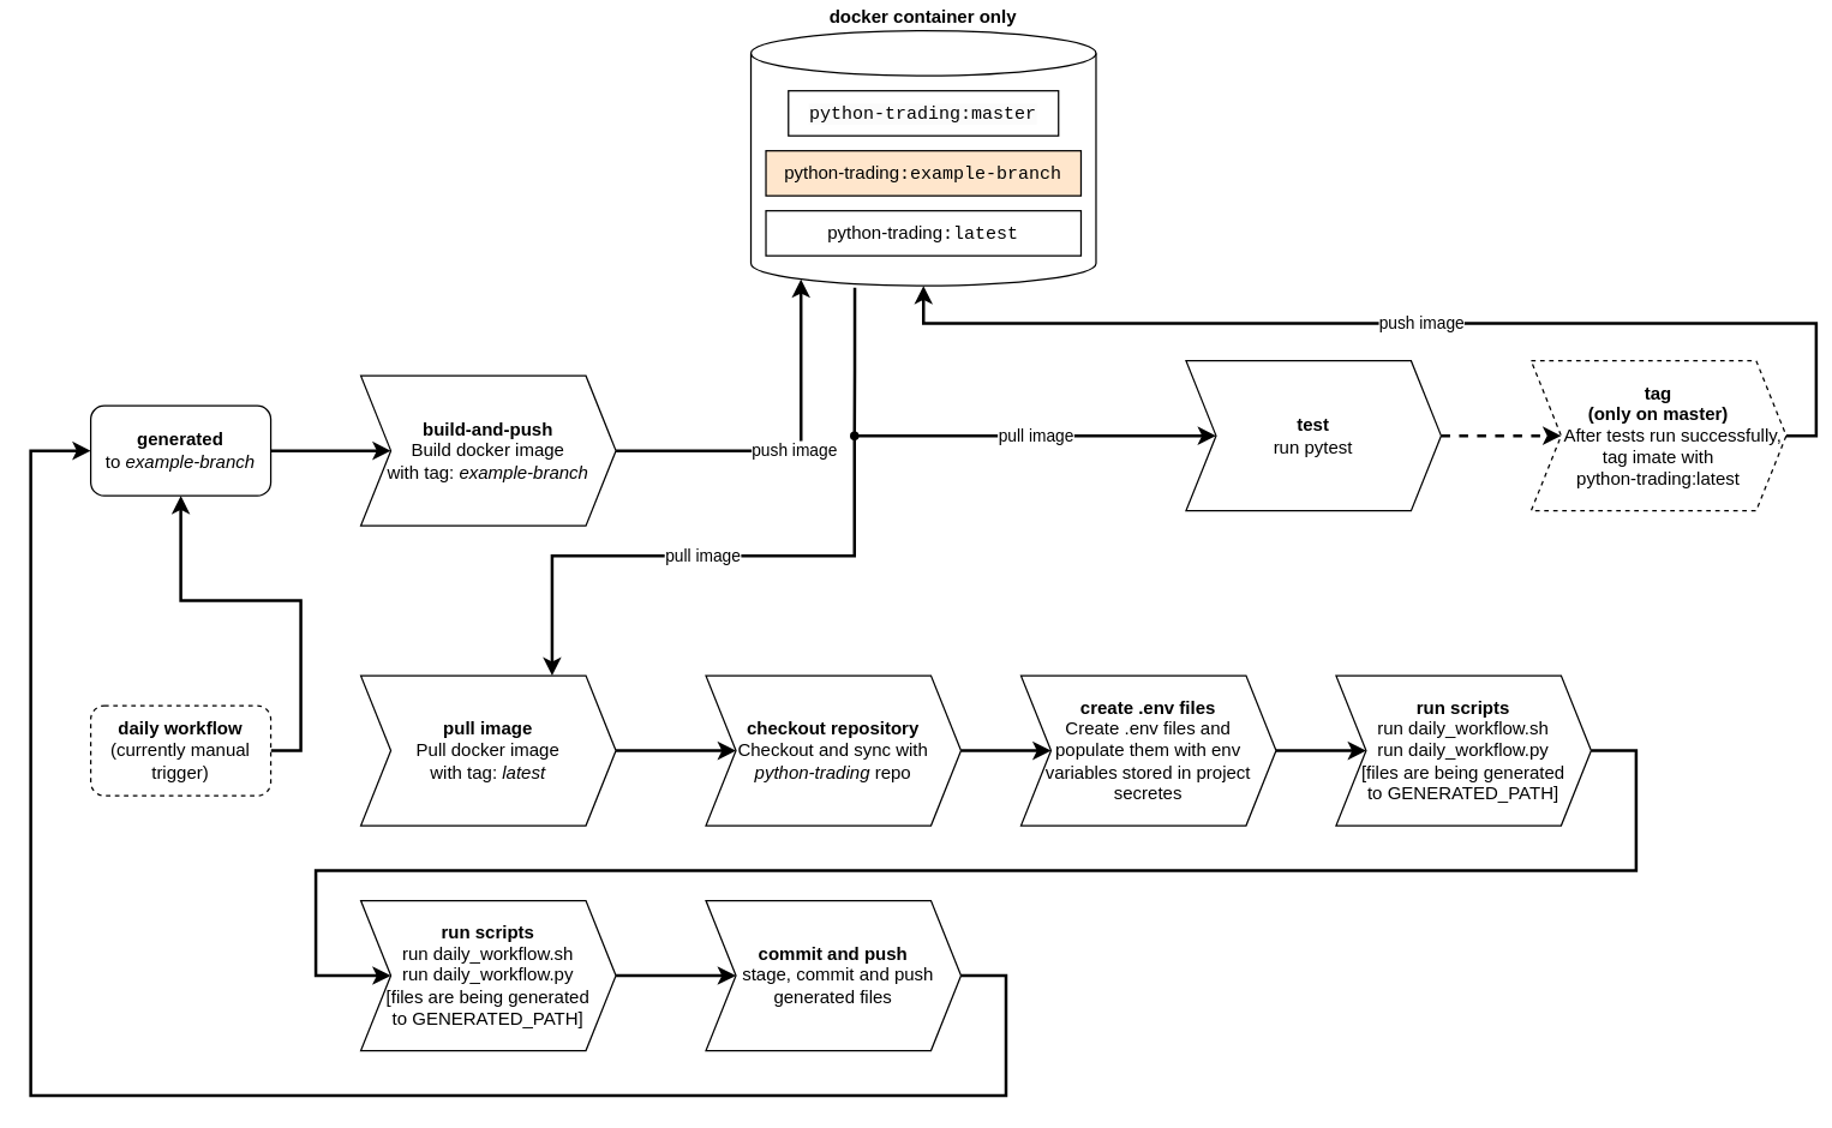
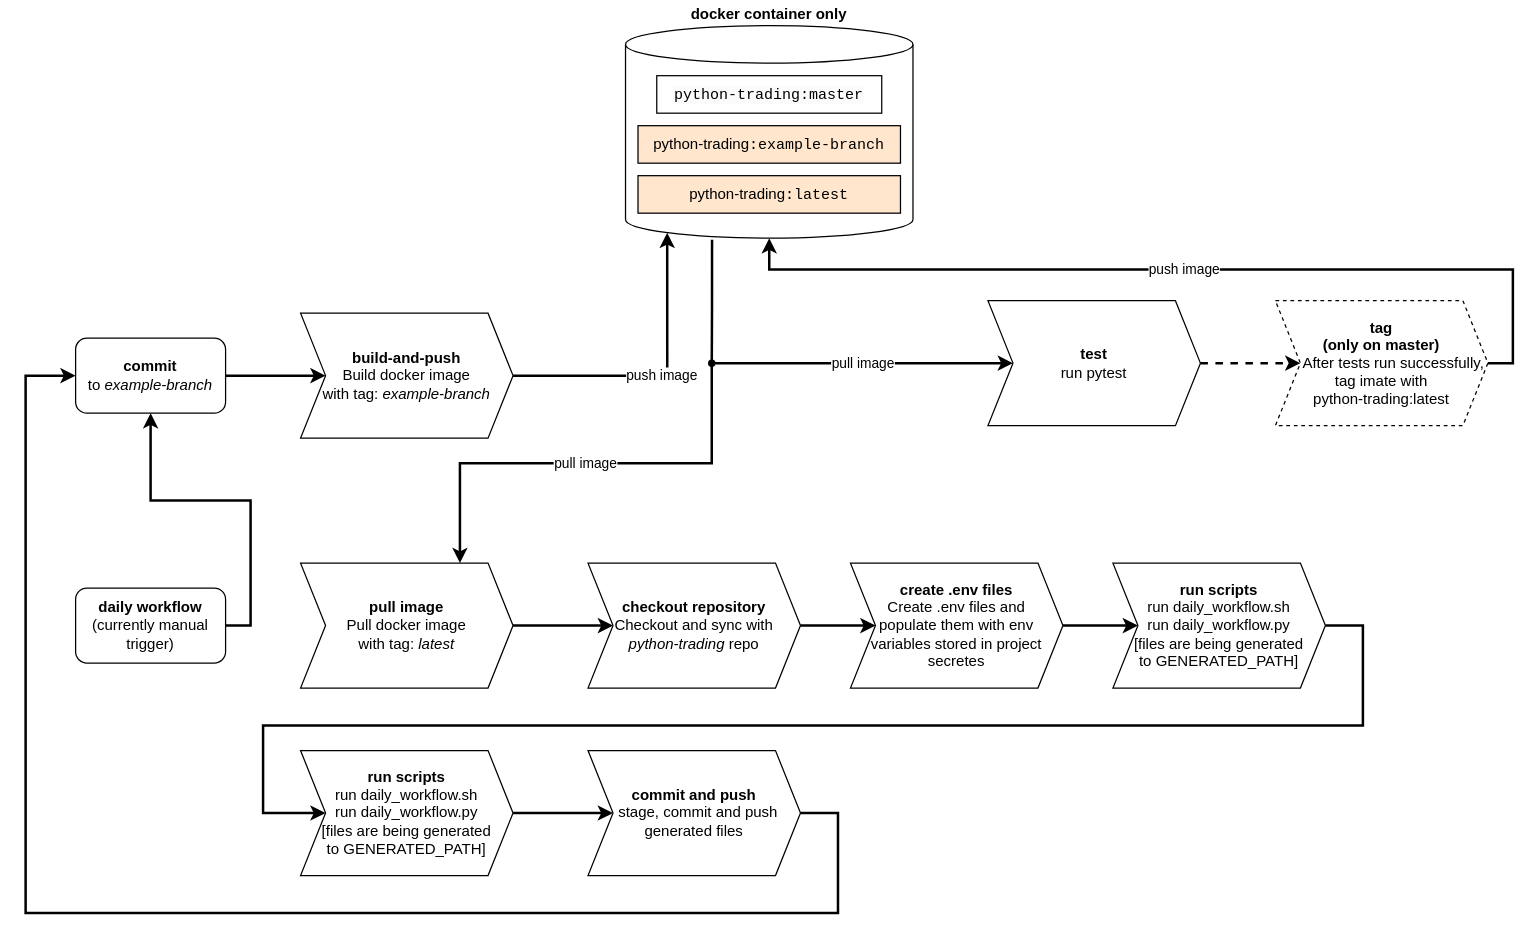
  <mxCell id="0" />
  <mxCell id="1" parent="0" />
  <mxCell id="2" style="edgeStyle=orthogonalEdgeStyle;rounded=0;orthogonalLoop=1;jettySize=auto;html=1;exitX=1;exitY=0.5;exitDx=0;exitDy=0;entryX=0;entryY=0.5;entryDx=0;entryDy=0;strokeWidth=2;" edge="1" parent="1" source="3" target="6"><mxGeometry relative="1" as="geometry"><mxPoint x="250" y="300" as="targetPoint" /></mxGeometry></mxCell>
- <mxCell id="3" value="&lt;b&gt;generated&lt;/b&gt; &lt;br&gt;to &lt;i&gt;example-branch&lt;/i&gt;" style="rounded=1;whiteSpace=wrap;html=1;" vertex="1" parent="1"><mxGeometry x="60" y="270" width="120" height="60" as="geometry" /></mxCell>
+ <mxCell id="3" value="&lt;b&gt;commit&lt;/b&gt; &lt;br&gt;to &lt;i&gt;example-branch&lt;/i&gt;" style="rounded=1;whiteSpace=wrap;html=1;" vertex="1" parent="1"><mxGeometry x="60" y="270" width="120" height="60" as="geometry" /></mxCell>
  <mxCell id="4" value="pull image" style="edgeStyle=orthogonalEdgeStyle;rounded=0;orthogonalLoop=1;jettySize=auto;html=1;exitDx=0;exitDy=0;exitPerimeter=0;strokeWidth=2;" edge="1" parent="1" source="30" target="9"><mxGeometry relative="1" as="geometry"><Array as="points"><mxPoint x="570" y="290" /></Array></mxGeometry></mxCell>
  <mxCell id="5" value="&lt;b&gt;docker container only&lt;/b&gt;" style="shape=cylinder3;whiteSpace=wrap;html=1;boundedLbl=1;backgroundOutline=1;size=15;labelPosition=center;verticalLabelPosition=top;align=center;verticalAlign=bottom;" vertex="1" parent="1"><mxGeometry x="500" y="20" width="230" height="170" as="geometry" /></mxCell>
  <mxCell id="6" value="&lt;b&gt;build-and-push&lt;/b&gt;&lt;br&gt;Build docker image&lt;br&gt;with tag: &lt;i&gt;example-branch&lt;/i&gt;" style="shape=step;perimeter=stepPerimeter;whiteSpace=wrap;html=1;fixedSize=1;" vertex="1" parent="1"><mxGeometry x="240" y="250" width="170" height="100" as="geometry" /></mxCell>
  <mxCell id="7" value="push image" style="edgeStyle=orthogonalEdgeStyle;rounded=0;orthogonalLoop=1;jettySize=auto;html=1;exitX=1;exitY=0.5;exitDx=0;exitDy=0;entryX=0.145;entryY=1;entryDx=0;entryDy=-4.35;entryPerimeter=0;strokeWidth=2;" edge="1" parent="1" source="6" target="5"><mxGeometry relative="1" as="geometry"><Array as="points"><mxPoint x="533" y="300" /></Array></mxGeometry></mxCell>
  <mxCell id="8" style="edgeStyle=orthogonalEdgeStyle;rounded=0;orthogonalLoop=1;jettySize=auto;html=1;exitX=1;exitY=0.5;exitDx=0;exitDy=0;entryX=0;entryY=0.5;entryDx=0;entryDy=0;strokeWidth=2;dashed=1;" edge="1" parent="1" source="9" target="26"><mxGeometry relative="1" as="geometry" /></mxCell>
  <mxCell id="9" value="&lt;b&gt;test&lt;br&gt;&lt;/b&gt;run pytest" style="shape=step;perimeter=stepPerimeter;whiteSpace=wrap;html=1;fixedSize=1;" vertex="1" parent="1"><mxGeometry x="790" y="240" width="170" height="100" as="geometry" /></mxCell>
  <mxCell id="10" style="edgeStyle=orthogonalEdgeStyle;rounded=0;orthogonalLoop=1;jettySize=auto;html=1;exitX=1;exitY=0.5;exitDx=0;exitDy=0;strokeWidth=2;" edge="1" parent="1" source="11" target="3"><mxGeometry relative="1" as="geometry" /></mxCell>
- <mxCell id="11" value="&lt;b&gt;daily workflow&lt;/b&gt;&lt;br&gt;(currently manual trigger)" style="rounded=1;whiteSpace=wrap;html=1;dashed=1;" vertex="1" parent="1"><mxGeometry x="60" y="470" width="120" height="60" as="geometry" /></mxCell>
+ <mxCell id="11" value="&lt;b&gt;daily workflow&lt;/b&gt;&lt;br&gt;(currently manual trigger)" style="rounded=1;whiteSpace=wrap;html=1;" vertex="1" parent="1"><mxGeometry x="60" y="470" width="120" height="60" as="geometry" /></mxCell>
  <mxCell id="12" value="&lt;span style=&quot;border-color: var(--border-color); font-size: 12px; font-style: normal; font-variant-ligatures: normal; font-variant-caps: normal; font-weight: 400; letter-spacing: normal; orphans: 2; text-indent: 0px; text-transform: none; widows: 2; word-spacing: 0px; -webkit-text-stroke-width: 0px; background-color: rgb(251, 251, 251); text-decoration-thickness: initial; text-decoration-style: initial; text-decoration-color: initial; box-sizing: border-box; font-family: ui-monospace, SFMono-Regular, &amp;quot;SF Mono&amp;quot;, Menlo, Consolas, &amp;quot;Liberation Mono&amp;quot;, monospace; text-align: left; color: var(--fgColor-done, var(--color-done-fg)) !important;&quot; class=&quot;color-fg-done&quot;&gt;python-trading&lt;/span&gt;&lt;span style=&quot;border-color: var(--border-color); font-size: 12px; font-style: normal; font-variant-ligatures: normal; font-variant-caps: normal; font-weight: 400; letter-spacing: normal; orphans: 2; text-indent: 0px; text-transform: none; widows: 2; word-spacing: 0px; -webkit-text-stroke-width: 0px; background-color: rgb(251, 251, 251); text-decoration-thickness: initial; text-decoration-style: initial; text-decoration-color: initial; box-sizing: border-box; font-family: ui-monospace, SFMono-Regular, &amp;quot;SF Mono&amp;quot;, Menlo, Consolas, &amp;quot;Liberation Mono&amp;quot;, monospace; text-align: left; color: var(--fgColor-done, var(--color-done-fg)) !important;&quot; class=&quot;color-fg-done&quot;&gt;:master&lt;/span&gt;" style="rounded=0;whiteSpace=wrap;html=1;" vertex="1" parent="1"><mxGeometry x="525" y="60" width="180" height="30" as="geometry" /></mxCell>
  <mxCell id="13" value="python-trading&lt;span style=&quot;border-color: var(--border-color); box-sizing: border-box; font-family: ui-monospace, SFMono-Regular, &amp;quot;SF Mono&amp;quot;, Menlo, Consolas, &amp;quot;Liberation Mono&amp;quot;, monospace; text-align: left; color: var(--fgColor-done, var(--color-done-fg)) !important;&quot; class=&quot;color-fg-done&quot;&gt;:example-branch&lt;/span&gt;" style="rounded=0;whiteSpace=wrap;html=1;fillColor=#ffe6cc;" vertex="1" parent="1"><mxGeometry x="510" y="100" width="210" height="30" as="geometry" /></mxCell>
  <mxCell id="14" style="edgeStyle=orthogonalEdgeStyle;rounded=0;orthogonalLoop=1;jettySize=auto;html=1;exitX=1;exitY=0.5;exitDx=0;exitDy=0;entryX=0;entryY=0.5;entryDx=0;entryDy=0;strokeWidth=2;" edge="1" parent="1" source="15" target="17"><mxGeometry relative="1" as="geometry" /></mxCell>
  <mxCell id="15" value="&lt;b&gt;pull image&lt;br&gt;&lt;/b&gt;Pull docker image&lt;br&gt;with tag: &lt;i&gt;latest&lt;/i&gt;" style="shape=step;perimeter=stepPerimeter;whiteSpace=wrap;html=1;fixedSize=1;" vertex="1" parent="1"><mxGeometry x="240" y="450" width="170" height="100" as="geometry" /></mxCell>
  <mxCell id="16" style="edgeStyle=orthogonalEdgeStyle;rounded=0;orthogonalLoop=1;jettySize=auto;html=1;exitX=1;exitY=0.5;exitDx=0;exitDy=0;entryX=0;entryY=0.5;entryDx=0;entryDy=0;strokeWidth=2;" edge="1" parent="1" source="17" target="19"><mxGeometry relative="1" as="geometry" /></mxCell>
  <mxCell id="17" value="&lt;b&gt;checkout repository&lt;br&gt;&lt;/b&gt;Checkout and sync with &lt;i&gt;python-trading&lt;/i&gt; repo" style="shape=step;perimeter=stepPerimeter;whiteSpace=wrap;html=1;fixedSize=1;" vertex="1" parent="1"><mxGeometry x="470" y="450" width="170" height="100" as="geometry" /></mxCell>
  <mxCell id="18" style="edgeStyle=orthogonalEdgeStyle;rounded=0;orthogonalLoop=1;jettySize=auto;html=1;exitX=1;exitY=0.5;exitDx=0;exitDy=0;strokeWidth=2;" edge="1" parent="1" source="19" target="21"><mxGeometry relative="1" as="geometry" /></mxCell>
  <mxCell id="19" value="&lt;b&gt;create .env files&lt;br&gt;&lt;/b&gt;Create .env files and &lt;br&gt;populate them with env&lt;br&gt;variables stored in project secretes" style="shape=step;perimeter=stepPerimeter;whiteSpace=wrap;html=1;fixedSize=1;" vertex="1" parent="1"><mxGeometry x="680" y="450" width="170" height="100" as="geometry" /></mxCell>
  <mxCell id="20" style="edgeStyle=orthogonalEdgeStyle;rounded=0;orthogonalLoop=1;jettySize=auto;html=1;exitX=1;exitY=0.5;exitDx=0;exitDy=0;entryX=0;entryY=0.5;entryDx=0;entryDy=0;strokeWidth=2;" edge="1" parent="1" source="21" target="23"><mxGeometry relative="1" as="geometry"><mxPoint x="1020" y="510" as="sourcePoint" /><mxPoint x="220" y="660" as="targetPoint" /><Array as="points"><mxPoint x="1090" y="500" /><mxPoint x="1090" y="580" /><mxPoint x="210" y="580" /><mxPoint x="210" y="650" /></Array></mxGeometry></mxCell>
  <mxCell id="21" value="&lt;b&gt;run scripts&lt;br&gt;&lt;/b&gt;run daily_workflow.sh&lt;br&gt;run daily_workflow.py&lt;br&gt;[files are being generated &lt;br&gt;to&amp;nbsp;GENERATED_PATH&lt;span style=&quot;background-color: initial;&quot;&gt;]&lt;/span&gt;" style="shape=step;perimeter=stepPerimeter;whiteSpace=wrap;html=1;fixedSize=1;" vertex="1" parent="1"><mxGeometry x="890" y="450" width="170" height="100" as="geometry" /></mxCell>
  <mxCell id="22" style="edgeStyle=orthogonalEdgeStyle;rounded=0;orthogonalLoop=1;jettySize=auto;html=1;exitX=1;exitY=0.5;exitDx=0;exitDy=0;entryX=0;entryY=0.5;entryDx=0;entryDy=0;strokeWidth=2;" edge="1" parent="1" source="23" target="25"><mxGeometry relative="1" as="geometry" /></mxCell>
  <mxCell id="23" value="&lt;b&gt;run scripts&lt;br&gt;&lt;/b&gt;run daily_workflow.sh&lt;br&gt;run daily_workflow.py&lt;br&gt;[files are being generated &lt;br&gt;to&amp;nbsp;GENERATED_PATH&lt;span style=&quot;background-color: initial;&quot;&gt;]&lt;/span&gt;" style="shape=step;perimeter=stepPerimeter;whiteSpace=wrap;html=1;fixedSize=1;" vertex="1" parent="1"><mxGeometry x="240" y="600" width="170" height="100" as="geometry" /></mxCell>
  <mxCell id="24" style="edgeStyle=orthogonalEdgeStyle;rounded=0;orthogonalLoop=1;jettySize=auto;html=1;exitX=1;exitY=0.5;exitDx=0;exitDy=0;entryX=0;entryY=0.5;entryDx=0;entryDy=0;strokeWidth=2;" edge="1" parent="1" source="25" target="3"><mxGeometry relative="1" as="geometry"><Array as="points"><mxPoint x="670" y="650" /><mxPoint x="670" y="730" /><mxPoint x="20" y="730" /><mxPoint x="20" y="300" /></Array></mxGeometry></mxCell>
  <mxCell id="25" value="&lt;blockquote style=&quot;margin: 0 0 0 40px; border: none; padding: 0px;&quot;&gt;&lt;/blockquote&gt;&lt;b style=&quot;background-color: initial;&quot;&gt;commit and push&lt;/b&gt;&lt;br&gt;&lt;blockquote style=&quot;margin: 0 0 0 40px; border: none; padding: 0px;&quot;&gt;&lt;/blockquote&gt;&lt;span style=&quot;background-color: initial;&quot;&gt;&amp;nbsp; &amp;nbsp;stage, commit and push&amp;nbsp;&lt;/span&gt;&lt;br&gt;generated files" style="shape=step;perimeter=stepPerimeter;whiteSpace=wrap;html=1;fixedSize=1;" vertex="1" parent="1"><mxGeometry x="470" y="600" width="170" height="100" as="geometry" /></mxCell>
  <mxCell id="26" value="&lt;b&gt;tag&lt;br&gt;(only on master)&lt;br&gt;&lt;/b&gt;&amp;nbsp; &amp;nbsp; &amp;nbsp; After tests run successfully,&lt;br&gt;tag imate with &lt;br&gt;python-trading:latest" style="shape=step;perimeter=stepPerimeter;whiteSpace=wrap;html=1;fixedSize=1;dashed=1;" vertex="1" parent="1"><mxGeometry x="1020" y="240" width="170" height="100" as="geometry" /></mxCell>
  <mxCell id="27" value="push image" style="edgeStyle=orthogonalEdgeStyle;rounded=0;orthogonalLoop=1;jettySize=auto;html=1;exitX=1;exitY=0.5;exitDx=0;exitDy=0;entryX=0.5;entryY=1;entryDx=0;entryDy=0;entryPerimeter=0;strokeWidth=2;" edge="1" parent="1" source="26" target="5"><mxGeometry relative="1" as="geometry" /></mxCell>
- <mxCell id="28" value="python-trading&lt;span style=&quot;border-color: var(--border-color); box-sizing: border-box; font-family: ui-monospace, SFMono-Regular, &amp;quot;SF Mono&amp;quot;, Menlo, Consolas, &amp;quot;Liberation Mono&amp;quot;, monospace; text-align: left; color: var(--fgColor-done, var(--color-done-fg)) !important;&quot; class=&quot;color-fg-done&quot;&gt;:latest&lt;/span&gt;" style="rounded=0;whiteSpace=wrap;html=1;" vertex="1" parent="1"><mxGeometry x="510" y="140" width="210" height="30" as="geometry" /></mxCell>
+ <mxCell id="28" value="python-trading&lt;span style=&quot;border-color: var(--border-color); box-sizing: border-box; font-family: ui-monospace, SFMono-Regular, &amp;quot;SF Mono&amp;quot;, Menlo, Consolas, &amp;quot;Liberation Mono&amp;quot;, monospace; text-align: left; color: var(--fgColor-done, var(--color-done-fg)) !important;&quot; class=&quot;color-fg-done&quot;&gt;:latest&lt;/span&gt;" style="rounded=0;whiteSpace=wrap;html=1;fillColor=#ffe6cc;" vertex="1" parent="1"><mxGeometry x="510" y="140" width="210" height="30" as="geometry" /></mxCell>
  <mxCell id="29" value="" style="edgeStyle=orthogonalEdgeStyle;rounded=0;orthogonalLoop=1;jettySize=auto;html=1;exitX=0.301;exitY=1.007;exitDx=0;exitDy=0;exitPerimeter=0;strokeWidth=2;endArrow=none;endFill=0;" edge="1" parent="1" source="5" target="30"><mxGeometry relative="1" as="geometry"><mxPoint x="569" y="191" as="sourcePoint" /><mxPoint x="810" y="290" as="targetPoint" /><Array as="points"><mxPoint x="569" y="246" /></Array></mxGeometry></mxCell>
  <mxCell id="30" value="" style="shape=waypoint;sketch=0;fillStyle=solid;size=6;pointerEvents=1;points=[];fillColor=none;resizable=0;rotatable=0;perimeter=centerPerimeter;snapToPoint=1;" vertex="1" parent="1"><mxGeometry x="559" y="280" width="20" height="20" as="geometry" /></mxCell>
  <mxCell id="31" value="pull image" style="edgeStyle=orthogonalEdgeStyle;rounded=0;orthogonalLoop=1;jettySize=auto;html=1;strokeWidth=2;entryX=0.75;entryY=0;entryDx=0;entryDy=0;" edge="1" parent="1" source="30" target="15"><mxGeometry relative="1" as="geometry"><mxPoint x="579" y="300" as="sourcePoint" /><mxPoint x="820" y="300" as="targetPoint" /><Array as="points"><mxPoint x="569" y="370" /><mxPoint x="368" y="370" /></Array></mxGeometry></mxCell>
